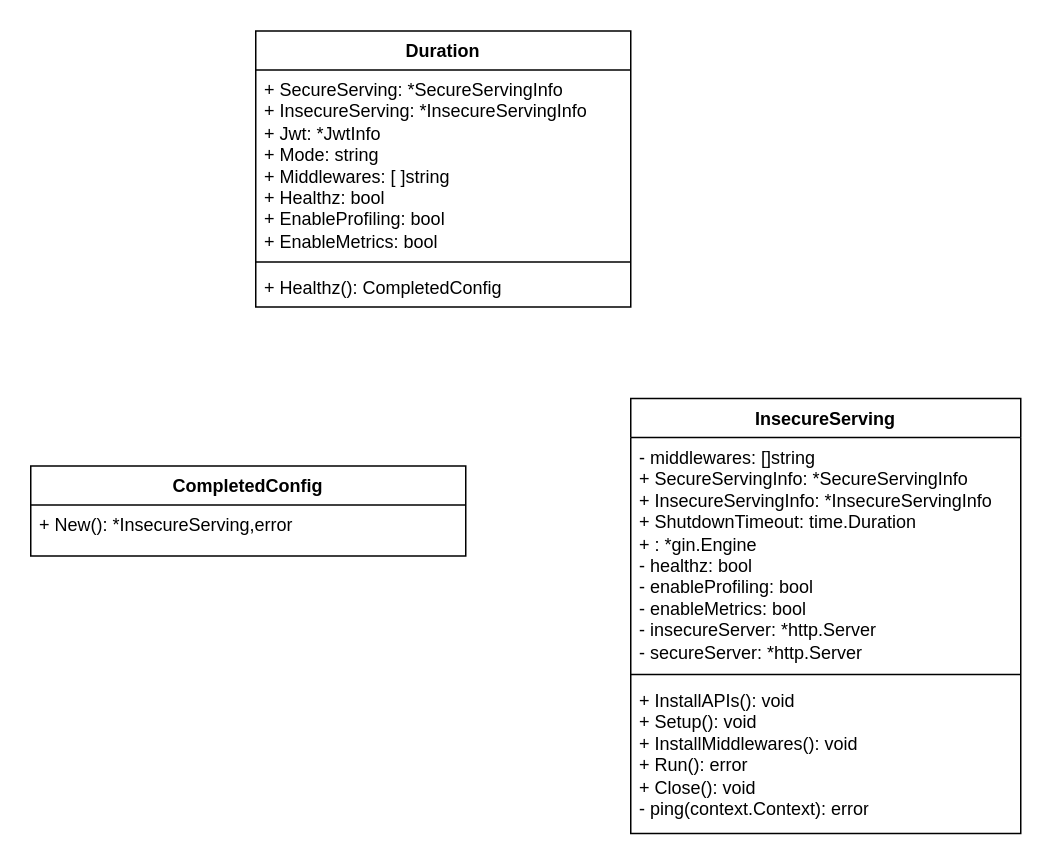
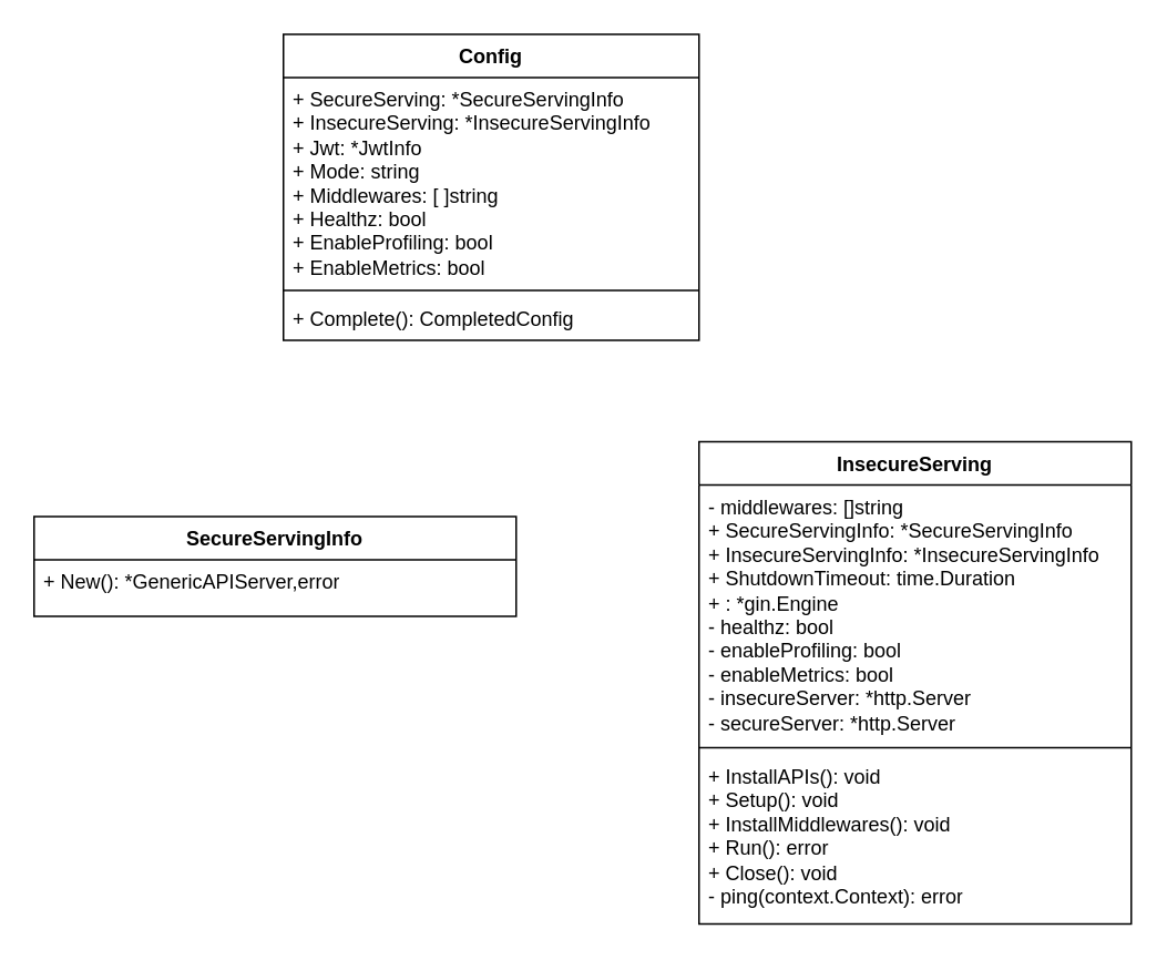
  <mxCell id="0" />
  <mxCell id="1" parent="0" />
- <mxCell id="2" value="Duration" style="swimlane;fontStyle=1;align=center;verticalAlign=top;childLayout=stackLayout;horizontal=1;startSize=26;horizontalStack=0;resizeParent=1;resizeParentMax=0;resizeLast=0;collapsible=1;marginBottom=0;whiteSpace=wrap;html=1;" vertex="1" parent="1"><mxGeometry x="170" y="20" width="250" height="184" as="geometry" /></mxCell>
+ <mxCell id="2" value="Config" style="swimlane;fontStyle=1;align=center;verticalAlign=top;childLayout=stackLayout;horizontal=1;startSize=26;horizontalStack=0;resizeParent=1;resizeParentMax=0;resizeLast=0;collapsible=1;marginBottom=0;whiteSpace=wrap;html=1;" vertex="1" parent="1"><mxGeometry x="170" y="20" width="250" height="184" as="geometry" /></mxCell>
  <mxCell id="3" value="+ SecureServing: *SecureServingInfo&lt;br&gt;+ InsecureServing: *InsecureServingInfo&lt;br&gt;+ Jwt: *JwtInfo&lt;br&gt;+ Mode: string&lt;br&gt;+ Middlewares: [ ]string&lt;br&gt;+ Healthz: bool&lt;br&gt;+ EnableProfiling: bool&lt;br&gt;+ EnableMetrics: bool" style="text;strokeColor=none;fillColor=none;align=left;verticalAlign=top;spacingLeft=4;spacingRight=4;overflow=hidden;rotatable=0;points=[[0,0.5],[1,0.5]];portConstraint=eastwest;whiteSpace=wrap;html=1;" vertex="1" parent="2"><mxGeometry y="26" width="250" height="124" as="geometry" /></mxCell>
  <mxCell id="4" value="" style="line;strokeWidth=1;fillColor=none;align=left;verticalAlign=middle;spacingTop=-1;spacingLeft=3;spacingRight=3;rotatable=0;labelPosition=right;points=[];portConstraint=eastwest;strokeColor=inherit;" vertex="1" parent="2"><mxGeometry y="150" width="250" height="8" as="geometry" /></mxCell>
- <mxCell id="5" value="+ Healthz(): CompletedConfig" style="text;strokeColor=none;fillColor=none;align=left;verticalAlign=top;spacingLeft=4;spacingRight=4;overflow=hidden;rotatable=0;points=[[0,0.5],[1,0.5]];portConstraint=eastwest;whiteSpace=wrap;html=1;" vertex="1" parent="2"><mxGeometry y="158" width="250" height="26" as="geometry" /></mxCell>
- <mxCell id="6" value="CompletedConfig" style="swimlane;fontStyle=1;align=center;verticalAlign=top;childLayout=stackLayout;horizontal=1;startSize=26;horizontalStack=0;resizeParent=1;resizeParentMax=0;resizeLast=0;collapsible=1;marginBottom=0;whiteSpace=wrap;html=1;" vertex="1" parent="1"><mxGeometry x="20" y="310" width="290" height="60" as="geometry" /></mxCell>
- <mxCell id="7" value="+ New(): *InsecureServing,error" style="text;strokeColor=none;fillColor=none;align=left;verticalAlign=top;spacingLeft=4;spacingRight=4;overflow=hidden;rotatable=0;points=[[0,0.5],[1,0.5]];portConstraint=eastwest;whiteSpace=wrap;html=1;" vertex="1" parent="6"><mxGeometry y="26" width="290" height="34" as="geometry" /></mxCell>
+ <mxCell id="5" value="+ Complete(): CompletedConfig" style="text;strokeColor=none;fillColor=none;align=left;verticalAlign=top;spacingLeft=4;spacingRight=4;overflow=hidden;rotatable=0;points=[[0,0.5],[1,0.5]];portConstraint=eastwest;whiteSpace=wrap;html=1;" vertex="1" parent="2"><mxGeometry y="158" width="250" height="26" as="geometry" /></mxCell>
+ <mxCell id="6" value="SecureServingInfo" style="swimlane;fontStyle=1;align=center;verticalAlign=top;childLayout=stackLayout;horizontal=1;startSize=26;horizontalStack=0;resizeParent=1;resizeParentMax=0;resizeLast=0;collapsible=1;marginBottom=0;whiteSpace=wrap;html=1;" vertex="1" parent="1"><mxGeometry x="20" y="310" width="290" height="60" as="geometry" /></mxCell>
+ <mxCell id="7" value="+ New(): *GenericAPIServer,error" style="text;strokeColor=none;fillColor=none;align=left;verticalAlign=top;spacingLeft=4;spacingRight=4;overflow=hidden;rotatable=0;points=[[0,0.5],[1,0.5]];portConstraint=eastwest;whiteSpace=wrap;html=1;" vertex="1" parent="6"><mxGeometry y="26" width="290" height="34" as="geometry" /></mxCell>
  <mxCell id="8" value="InsecureServing" style="swimlane;fontStyle=1;align=center;verticalAlign=top;childLayout=stackLayout;horizontal=1;startSize=26;horizontalStack=0;resizeParent=1;resizeParentMax=0;resizeLast=0;collapsible=1;marginBottom=0;whiteSpace=wrap;html=1;" vertex="1" parent="1"><mxGeometry x="420" y="265" width="260" height="290" as="geometry" /></mxCell>
  <mxCell id="9" value="- middlewares: []string&lt;br&gt;+ SecureServingInfo: *SecureServingInfo&lt;br&gt;+ InsecureServingInfo: *InsecureServingInfo&lt;br&gt;+ ShutdownTimeout: time.Duration&lt;br&gt;+ : *gin.Engine&lt;br&gt;- healthz: bool&lt;br&gt;- enableProfiling: bool&lt;br&gt;- enableMetrics: bool&lt;br&gt;- insecureServer: *http.Server&lt;br&gt;- secureServer: *http.Server" style="text;strokeColor=none;fillColor=none;align=left;verticalAlign=top;spacingLeft=4;spacingRight=4;overflow=hidden;rotatable=0;points=[[0,0.5],[1,0.5]];portConstraint=eastwest;whiteSpace=wrap;html=1;" vertex="1" parent="8"><mxGeometry y="26" width="260" height="154" as="geometry" /></mxCell>
  <mxCell id="10" value="" style="line;strokeWidth=1;fillColor=none;align=left;verticalAlign=middle;spacingTop=-1;spacingLeft=3;spacingRight=3;rotatable=0;labelPosition=right;points=[];portConstraint=eastwest;strokeColor=inherit;" vertex="1" parent="8"><mxGeometry y="180" width="260" height="8" as="geometry" /></mxCell>
  <mxCell id="11" value="+ InstallAPIs(): void&lt;br&gt;+ Setup(): void&lt;br&gt;+ InstallMiddlewares(): void&lt;br&gt;+ Run(): error&lt;br&gt;+ Close(): void&lt;br&gt;- ping(context.Context): error" style="text;strokeColor=none;fillColor=none;align=left;verticalAlign=top;spacingLeft=4;spacingRight=4;overflow=hidden;rotatable=0;points=[[0,0.5],[1,0.5]];portConstraint=eastwest;whiteSpace=wrap;html=1;" vertex="1" parent="8"><mxGeometry y="188" width="260" height="102" as="geometry" /></mxCell>
